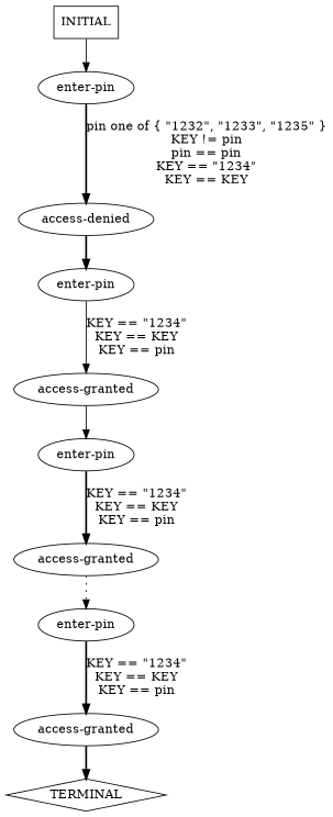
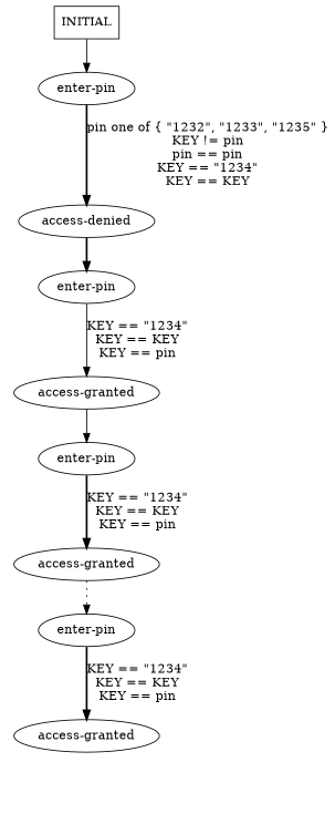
  digraph {
    edge [style=bold]
    n1 [label="access-denied"]
    n2 [label="enter-pin"]
    n3 [label="access-granted"]
    n4 [label="enter-pin"]
    n5 [label="access-granted"]
    n6 [label="enter-pin"]
    n7 [label="access-granted"]
-   n8 [label=TERMINAL shape=diamond]
    n9 [label="enter-pin"]
    n10 [label=INITIAL shape=box]
    n1 -> n2
    n2 -> n3 [label="KEY == \"1234\"\nKEY == KEY\nKEY == pin" style=solid]
    n3 -> n4 [style=solid]
    n4 -> n5 [label="KEY == \"1234\"\nKEY == KEY\nKEY == pin"]
    n5 -> n6 [style=dotted]
    n6 -> n7 [label="KEY == \"1234\"\nKEY == KEY\nKEY == pin"]
-   n7 -> n8
    n9 -> n1 [label="pin one of { \"1232\", \"1233\", \"1235\" }\nKEY != pin\npin == pin\nKEY == \"1234\"\nKEY == KEY"]
    n10 -> n9 [style=solid]
  }
